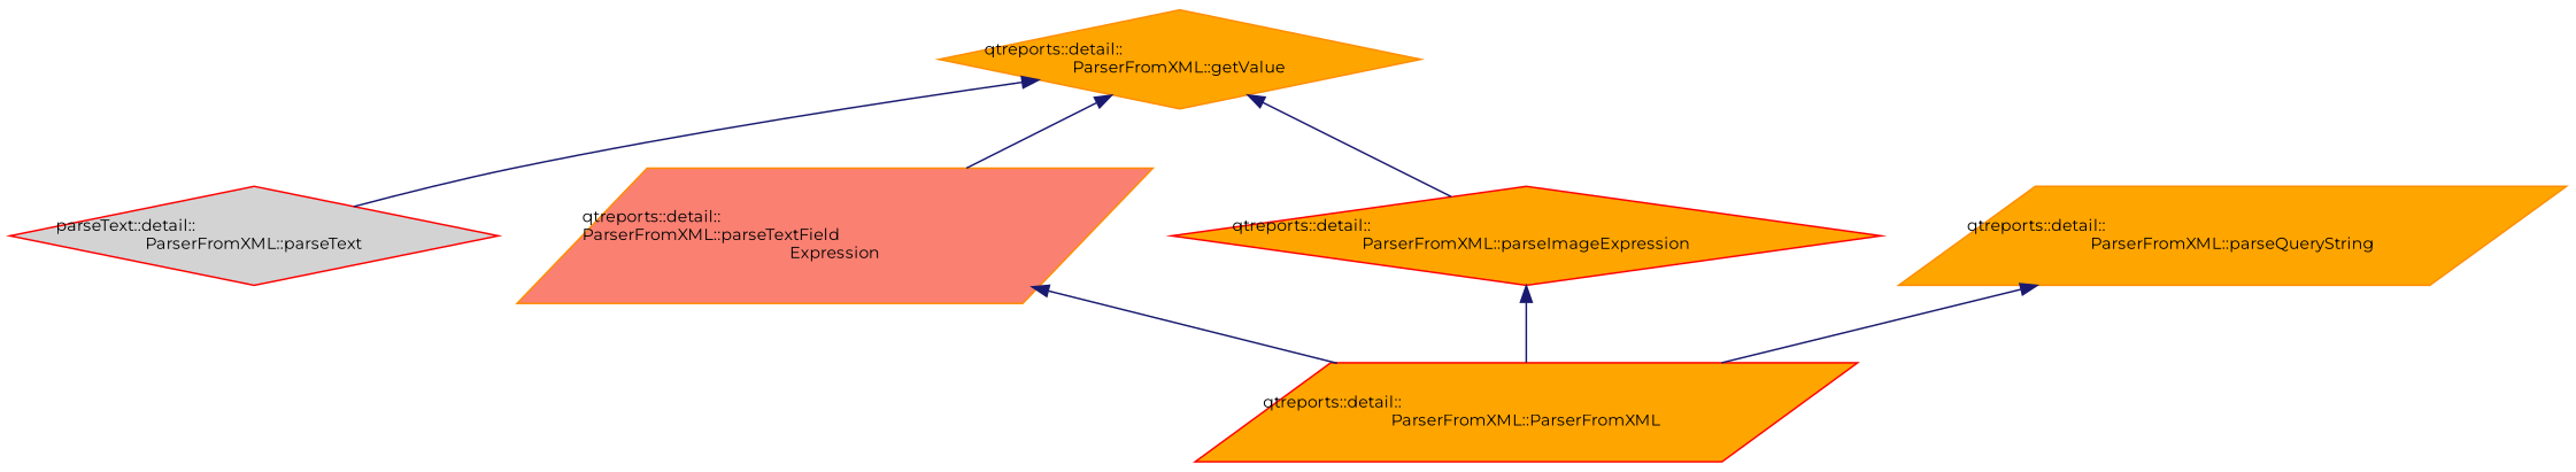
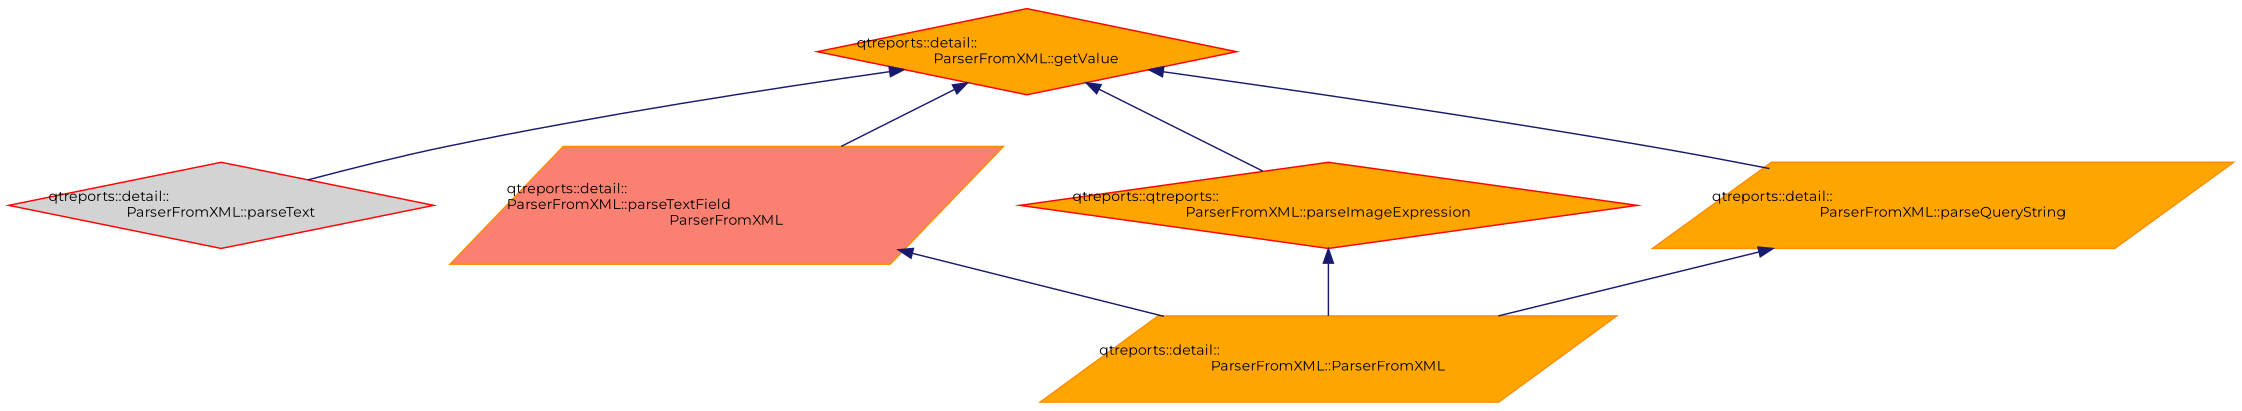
  digraph {
    fontname=Montserrat
    rankdir=TB
    node [color=red fillcolor=orange fontname=Montserrat fontsize=10 shape=diamond style=filled]
    edge [color=midnightblue dir=back fontname=Montserrat fontsize=10 labelfontname=Helvetica labelfontsize=10 style=solid]
-   n1 [color=darkorange fontcolor=black height=0.2 label="qtreports::detail::\lParserFromXML::getValue" width=0.4]
-   n2 [fillcolor=lightgrey height=0.2 label="parseText::detail::\lParserFromXML::parseText" width=0.4]
-   n3 [color=darkorange fillcolor=salmon height=0.2 label="qtreports::detail::\lParserFromXML::parseTextField\lExpression" shape=parallelogram width=0.4]
-   n4 [height=0.2 label="qtreports::detail::\lParserFromXML::parseImageExpression" width=0.4]
+   n1 [fontcolor=black height=0.2 label="qtreports::detail::\lParserFromXML::getValue" width=0.4]
+   n2 [fillcolor=lightgrey height=0.2 label="qtreports::detail::\lParserFromXML::parseText" width=0.4]
+   n3 [color=darkorange fillcolor=salmon height=0.2 label="qtreports::detail::\lParserFromXML::parseTextField\lParserFromXML" shape=parallelogram width=0.4]
+   n4 [height=0.2 label="qtreports::qtreports::\lParserFromXML::parseImageExpression" width=0.4]
    n5 [color=darkorange height=0.2 label="qtreports::detail::\lParserFromXML::parseQueryString" shape=parallelogram width=0.4]
-   n6 [height=0.2 label="qtreports::detail::\lParserFromXML::ParserFromXML" shape=parallelogram width=0.4]
+   n6 [color=darkorange height=0.2 label="qtreports::detail::\lParserFromXML::ParserFromXML" shape=parallelogram width=0.4]
    n1 -> n2
    n1 -> n3
    n1 -> n4
+   n1 -> n5
    n3 -> n6
    n4 -> n6
    n5 -> n6
  }
